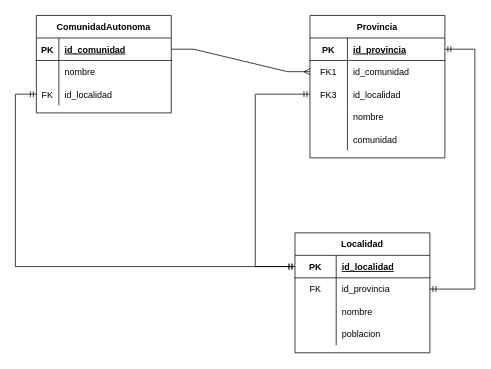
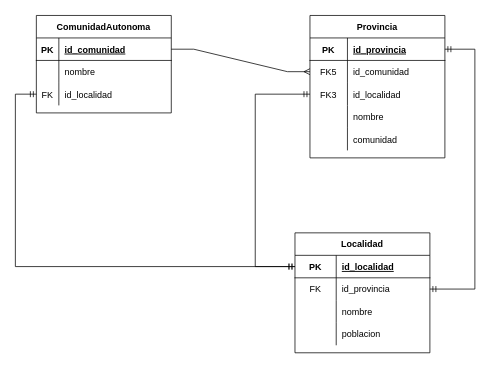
  <mxCell id="0" />
  <mxCell id="1" parent="0" />
  <mxCell id="2" value="ComunidadAutonoma" style="shape=table;startSize=30;container=1;collapsible=1;childLayout=tableLayout;fixedRows=1;rowLines=0;fontStyle=1;align=center;resizeLast=1;" parent="1" vertex="1"><mxGeometry x="48" y="20" width="180" height="130" as="geometry" /></mxCell>
  <mxCell id="3" value="" style="shape=tableRow;horizontal=0;startSize=0;swimlaneHead=0;swimlaneBody=0;fillColor=none;collapsible=0;dropTarget=0;points=[[0,0.5],[1,0.5]];portConstraint=eastwest;top=0;left=0;right=0;bottom=1;" parent="2" vertex="1"><mxGeometry y="30" width="180" height="30" as="geometry" /></mxCell>
  <mxCell id="4" value="PK" style="shape=partialRectangle;connectable=0;fillColor=none;top=0;left=0;bottom=0;right=0;fontStyle=1;overflow=hidden;" parent="3" vertex="1"><mxGeometry width="30" height="30" as="geometry"><mxRectangle width="30" height="30" as="alternateBounds" /></mxGeometry></mxCell>
  <mxCell id="5" value="id_comunidad" style="shape=partialRectangle;connectable=0;fillColor=none;top=0;left=0;bottom=0;right=0;align=left;spacingLeft=6;fontStyle=5;overflow=hidden;" parent="3" vertex="1"><mxGeometry x="30" width="150" height="30" as="geometry"><mxRectangle width="150" height="30" as="alternateBounds" /></mxGeometry></mxCell>
  <mxCell id="6" value="" style="shape=tableRow;horizontal=0;startSize=0;swimlaneHead=0;swimlaneBody=0;fillColor=none;collapsible=0;dropTarget=0;points=[[0,0.5],[1,0.5]];portConstraint=eastwest;top=0;left=0;right=0;bottom=0;" parent="2" vertex="1"><mxGeometry y="60" width="180" height="30" as="geometry" /></mxCell>
  <mxCell id="7" value="" style="shape=partialRectangle;connectable=0;fillColor=none;top=0;left=0;bottom=0;right=0;editable=1;overflow=hidden;" parent="6" vertex="1"><mxGeometry width="30" height="30" as="geometry"><mxRectangle width="30" height="30" as="alternateBounds" /></mxGeometry></mxCell>
  <mxCell id="8" value="nombre" style="shape=partialRectangle;connectable=0;fillColor=none;top=0;left=0;bottom=0;right=0;align=left;spacingLeft=6;overflow=hidden;" parent="6" vertex="1"><mxGeometry x="30" width="150" height="30" as="geometry"><mxRectangle width="150" height="30" as="alternateBounds" /></mxGeometry></mxCell>
  <mxCell id="9" value="" style="shape=tableRow;horizontal=0;startSize=0;swimlaneHead=0;swimlaneBody=0;fillColor=none;collapsible=0;dropTarget=0;points=[[0,0.5],[1,0.5]];portConstraint=eastwest;top=0;left=0;right=0;bottom=0;strokeColor=default;" vertex="1" parent="2"><mxGeometry y="90" width="180" height="30" as="geometry" /></mxCell>
  <mxCell id="10" value="FK" style="shape=partialRectangle;connectable=0;fillColor=none;top=0;left=0;bottom=0;right=0;fontStyle=0;overflow=hidden;strokeColor=default;" vertex="1" parent="9"><mxGeometry width="30" height="30" as="geometry"><mxRectangle width="30" height="30" as="alternateBounds" /></mxGeometry></mxCell>
  <mxCell id="11" value="id_localidad" style="shape=partialRectangle;connectable=0;fillColor=none;top=0;left=0;bottom=0;right=0;align=left;spacingLeft=6;fontStyle=0;overflow=hidden;strokeColor=default;" vertex="1" parent="9"><mxGeometry x="30" width="150" height="30" as="geometry"><mxRectangle width="150" height="30" as="alternateBounds" /></mxGeometry></mxCell>
  <mxCell id="12" value="Provincia" style="shape=table;startSize=30;container=1;collapsible=1;childLayout=tableLayout;fixedRows=1;rowLines=0;fontStyle=1;align=center;resizeLast=1;strokeColor=default;" parent="1" vertex="1"><mxGeometry x="413" y="20" width="180" height="190" as="geometry" /></mxCell>
  <mxCell id="13" value="" style="shape=tableRow;horizontal=0;startSize=0;swimlaneHead=0;swimlaneBody=0;fillColor=none;collapsible=0;dropTarget=0;points=[[0,0.5],[1,0.5]];portConstraint=eastwest;top=0;left=0;right=0;bottom=1;strokeColor=default;" parent="12" vertex="1"><mxGeometry y="30" width="180" height="30" as="geometry" /></mxCell>
  <mxCell id="14" value="PK" style="shape=partialRectangle;connectable=0;fillColor=none;top=0;left=0;bottom=0;right=0;fontStyle=1;overflow=hidden;" parent="13" vertex="1"><mxGeometry width="50" height="30" as="geometry"><mxRectangle width="50" height="30" as="alternateBounds" /></mxGeometry></mxCell>
  <mxCell id="15" value="id_provincia" style="shape=partialRectangle;connectable=0;fillColor=none;top=0;left=0;bottom=0;right=0;align=left;spacingLeft=6;fontStyle=5;overflow=hidden;" parent="13" vertex="1"><mxGeometry x="50" width="130" height="30" as="geometry"><mxRectangle width="130" height="30" as="alternateBounds" /></mxGeometry></mxCell>
  <mxCell id="16" value="" style="shape=tableRow;horizontal=0;startSize=0;swimlaneHead=0;swimlaneBody=0;fillColor=none;collapsible=0;dropTarget=0;points=[[0,0.5],[1,0.5]];portConstraint=eastwest;top=0;left=0;right=0;bottom=1;strokeColor=none;" parent="12" vertex="1"><mxGeometry y="60" width="180" height="30" as="geometry" /></mxCell>
- <mxCell id="17" value="FK1" style="shape=partialRectangle;connectable=0;fillColor=none;top=0;left=0;bottom=0;right=0;fontStyle=0;overflow=hidden;" parent="16" vertex="1"><mxGeometry width="50" height="30" as="geometry"><mxRectangle width="50" height="30" as="alternateBounds" /></mxGeometry></mxCell>
+ <mxCell id="17" value="FK5" style="shape=partialRectangle;connectable=0;fillColor=none;top=0;left=0;bottom=0;right=0;fontStyle=0;overflow=hidden;" parent="16" vertex="1"><mxGeometry width="50" height="30" as="geometry"><mxRectangle width="50" height="30" as="alternateBounds" /></mxGeometry></mxCell>
  <mxCell id="18" value="id_comunidad" style="shape=partialRectangle;connectable=0;fillColor=none;top=0;left=0;bottom=0;right=0;align=left;spacingLeft=6;fontStyle=0;overflow=hidden;" parent="16" vertex="1"><mxGeometry x="50" width="130" height="30" as="geometry"><mxRectangle width="130" height="30" as="alternateBounds" /></mxGeometry></mxCell>
  <mxCell id="19" value="" style="shape=tableRow;horizontal=0;startSize=0;swimlaneHead=0;swimlaneBody=0;fillColor=none;collapsible=0;dropTarget=0;points=[[0,0.5],[1,0.5]];portConstraint=eastwest;top=0;left=0;right=0;bottom=1;strokeColor=none;" vertex="1" parent="12"><mxGeometry y="90" width="180" height="30" as="geometry" /></mxCell>
  <mxCell id="20" value="FK3" style="shape=partialRectangle;connectable=0;fillColor=none;top=0;left=0;bottom=0;right=0;fontStyle=0;overflow=hidden;" vertex="1" parent="19"><mxGeometry width="50" height="30" as="geometry"><mxRectangle width="50" height="30" as="alternateBounds" /></mxGeometry></mxCell>
  <mxCell id="21" value="id_localidad" style="shape=partialRectangle;connectable=0;fillColor=none;top=0;left=0;bottom=0;right=0;align=left;spacingLeft=6;fontStyle=0;overflow=hidden;" vertex="1" parent="19"><mxGeometry x="50" width="130" height="30" as="geometry"><mxRectangle width="130" height="30" as="alternateBounds" /></mxGeometry></mxCell>
  <mxCell id="22" value="" style="shape=tableRow;horizontal=0;startSize=0;swimlaneHead=0;swimlaneBody=0;fillColor=none;collapsible=0;dropTarget=0;points=[[0,0.5],[1,0.5]];portConstraint=eastwest;top=0;left=0;right=0;bottom=0;" parent="12" vertex="1"><mxGeometry y="120" width="180" height="30" as="geometry" /></mxCell>
  <mxCell id="23" value="" style="shape=partialRectangle;connectable=0;fillColor=none;top=0;left=0;bottom=0;right=0;editable=1;overflow=hidden;" parent="22" vertex="1"><mxGeometry width="50" height="30" as="geometry"><mxRectangle width="50" height="30" as="alternateBounds" /></mxGeometry></mxCell>
  <mxCell id="24" value="nombre" style="shape=partialRectangle;connectable=0;fillColor=none;top=0;left=0;bottom=0;right=0;align=left;spacingLeft=6;overflow=hidden;" parent="22" vertex="1"><mxGeometry x="50" width="130" height="30" as="geometry"><mxRectangle width="130" height="30" as="alternateBounds" /></mxGeometry></mxCell>
  <mxCell id="25" value="" style="shape=tableRow;horizontal=0;startSize=0;swimlaneHead=0;swimlaneBody=0;fillColor=none;collapsible=0;dropTarget=0;points=[[0,0.5],[1,0.5]];portConstraint=eastwest;top=0;left=0;right=0;bottom=0;" parent="12" vertex="1"><mxGeometry y="150" width="180" height="30" as="geometry" /></mxCell>
  <mxCell id="26" value="" style="shape=partialRectangle;connectable=0;fillColor=none;top=0;left=0;bottom=0;right=0;editable=1;overflow=hidden;" parent="25" vertex="1"><mxGeometry width="50" height="30" as="geometry"><mxRectangle width="50" height="30" as="alternateBounds" /></mxGeometry></mxCell>
  <mxCell id="27" value="comunidad" style="shape=partialRectangle;connectable=0;fillColor=none;top=0;left=0;bottom=0;right=0;align=left;spacingLeft=6;overflow=hidden;" parent="25" vertex="1"><mxGeometry x="50" width="130" height="30" as="geometry"><mxRectangle width="130" height="30" as="alternateBounds" /></mxGeometry></mxCell>
  <mxCell id="28" value="Localidad" style="shape=table;startSize=30;container=1;collapsible=1;childLayout=tableLayout;fixedRows=1;rowLines=0;fontStyle=1;align=center;resizeLast=1;" parent="1" vertex="1"><mxGeometry x="393" y="310" width="180" height="160" as="geometry" /></mxCell>
  <mxCell id="29" value="" style="shape=tableRow;horizontal=0;startSize=0;swimlaneHead=0;swimlaneBody=0;fillColor=none;collapsible=0;dropTarget=0;points=[[0,0.5],[1,0.5]];portConstraint=eastwest;top=0;left=0;right=0;bottom=1;strokeColor=default;" parent="28" vertex="1"><mxGeometry y="30" width="180" height="30" as="geometry" /></mxCell>
  <mxCell id="30" value="PK" style="shape=partialRectangle;connectable=0;fillColor=none;top=0;left=0;bottom=0;right=0;fontStyle=1;overflow=hidden;" parent="29" vertex="1"><mxGeometry width="55" height="30" as="geometry"><mxRectangle width="55" height="30" as="alternateBounds" /></mxGeometry></mxCell>
  <mxCell id="31" value="id_localidad" style="shape=partialRectangle;connectable=0;fillColor=none;top=0;left=0;bottom=0;right=0;align=left;spacingLeft=6;fontStyle=5;overflow=hidden;" parent="29" vertex="1"><mxGeometry x="55" width="125" height="30" as="geometry"><mxRectangle width="125" height="30" as="alternateBounds" /></mxGeometry></mxCell>
  <mxCell id="32" value="" style="shape=tableRow;horizontal=0;startSize=0;swimlaneHead=0;swimlaneBody=0;fillColor=none;collapsible=0;dropTarget=0;points=[[0,0.5],[1,0.5]];portConstraint=eastwest;top=0;left=0;right=0;bottom=1;strokeColor=none;" parent="28" vertex="1"><mxGeometry y="60" width="180" height="30" as="geometry" /></mxCell>
  <mxCell id="33" value="FK" style="shape=partialRectangle;connectable=0;fillColor=none;top=0;left=0;bottom=0;right=0;fontStyle=0;overflow=hidden;strokeColor=default;" parent="32" vertex="1"><mxGeometry width="55" height="30" as="geometry"><mxRectangle width="55" height="30" as="alternateBounds" /></mxGeometry></mxCell>
  <mxCell id="34" value="id_provincia" style="shape=partialRectangle;connectable=0;fillColor=none;top=0;left=0;bottom=0;right=0;align=left;spacingLeft=6;fontStyle=0;overflow=hidden;strokeColor=default;fontColor=default;" parent="32" vertex="1"><mxGeometry x="55" width="125" height="30" as="geometry"><mxRectangle width="125" height="30" as="alternateBounds" /></mxGeometry></mxCell>
  <mxCell id="35" value="" style="shape=tableRow;horizontal=0;startSize=0;swimlaneHead=0;swimlaneBody=0;fillColor=none;collapsible=0;dropTarget=0;points=[[0,0.5],[1,0.5]];portConstraint=eastwest;top=0;left=0;right=0;bottom=0;" parent="28" vertex="1"><mxGeometry y="90" width="180" height="30" as="geometry" /></mxCell>
  <mxCell id="36" value="" style="shape=partialRectangle;connectable=0;fillColor=none;top=0;left=0;bottom=0;right=0;editable=1;overflow=hidden;" parent="35" vertex="1"><mxGeometry width="55" height="30" as="geometry"><mxRectangle width="55" height="30" as="alternateBounds" /></mxGeometry></mxCell>
  <mxCell id="37" value="nombre" style="shape=partialRectangle;connectable=0;fillColor=none;top=0;left=0;bottom=0;right=0;align=left;spacingLeft=6;overflow=hidden;" parent="35" vertex="1"><mxGeometry x="55" width="125" height="30" as="geometry"><mxRectangle width="125" height="30" as="alternateBounds" /></mxGeometry></mxCell>
  <mxCell id="38" value="" style="shape=tableRow;horizontal=0;startSize=0;swimlaneHead=0;swimlaneBody=0;fillColor=none;collapsible=0;dropTarget=0;points=[[0,0.5],[1,0.5]];portConstraint=eastwest;top=0;left=0;right=0;bottom=0;" parent="28" vertex="1"><mxGeometry y="120" width="180" height="30" as="geometry" /></mxCell>
  <mxCell id="39" value="" style="shape=partialRectangle;connectable=0;fillColor=none;top=0;left=0;bottom=0;right=0;editable=1;overflow=hidden;" parent="38" vertex="1"><mxGeometry width="55" height="30" as="geometry"><mxRectangle width="55" height="30" as="alternateBounds" /></mxGeometry></mxCell>
  <mxCell id="40" value="poblacion" style="shape=partialRectangle;connectable=0;fillColor=none;top=0;left=0;bottom=0;right=0;align=left;spacingLeft=6;overflow=hidden;" parent="38" vertex="1"><mxGeometry x="55" width="125" height="30" as="geometry"><mxRectangle width="125" height="30" as="alternateBounds" /></mxGeometry></mxCell>
  <mxCell id="41" value="" style="edgeStyle=entityRelationEdgeStyle;fontSize=12;html=1;endArrow=ERmany;rounded=0;entryX=0;entryY=0.5;entryDx=0;entryDy=0;exitX=1;exitY=0.5;exitDx=0;exitDy=0;" parent="1" source="3" target="16" edge="1"><mxGeometry width="100" height="100" relative="1" as="geometry"><mxPoint x="328" y="270" as="sourcePoint" /><mxPoint x="428" y="170" as="targetPoint" /></mxGeometry></mxCell>
  <mxCell id="42" value="" style="edgeStyle=elbowEdgeStyle;fontSize=12;html=1;endArrow=ERmandOne;startArrow=ERmandOne;rounded=0;exitX=1;exitY=0.5;exitDx=0;exitDy=0;entryX=1;entryY=0.5;entryDx=0;entryDy=0;" parent="1" source="32" target="13" edge="1"><mxGeometry width="100" height="100" relative="1" as="geometry"><mxPoint x="263" y="270" as="sourcePoint" /><mxPoint x="363" y="170" as="targetPoint" /><Array as="points"><mxPoint x="633" y="355" /><mxPoint x="633" y="210" /></Array></mxGeometry></mxCell>
  <mxCell id="43" value="" style="edgeStyle=orthogonalEdgeStyle;fontSize=12;html=1;endArrow=ERmandOne;startArrow=ERmandOne;rounded=0;entryX=0;entryY=0.5;entryDx=0;entryDy=0;exitX=0;exitY=0.5;exitDx=0;exitDy=0;" edge="1" parent="1" source="29" target="19"><mxGeometry width="100" height="100" relative="1" as="geometry"><mxPoint x="270" y="250" as="sourcePoint" /><mxPoint x="370" y="150" as="targetPoint" /><Array as="points"><mxPoint x="340" y="355" /><mxPoint x="340" y="125" /></Array></mxGeometry></mxCell>
  <mxCell id="44" value="" style="edgeStyle=orthogonalEdgeStyle;fontSize=12;html=1;endArrow=ERmandOne;startArrow=ERmandOne;rounded=0;fontColor=default;entryX=0;entryY=0.5;entryDx=0;entryDy=0;exitX=0;exitY=0.5;exitDx=0;exitDy=0;" edge="1" parent="1" source="9" target="29"><mxGeometry width="100" height="100" relative="1" as="geometry"><mxPoint x="270" y="250" as="sourcePoint" /><mxPoint x="370" y="150" as="targetPoint" /><Array as="points"><mxPoint x="20" y="125" /><mxPoint x="20" y="355" /></Array></mxGeometry></mxCell>
